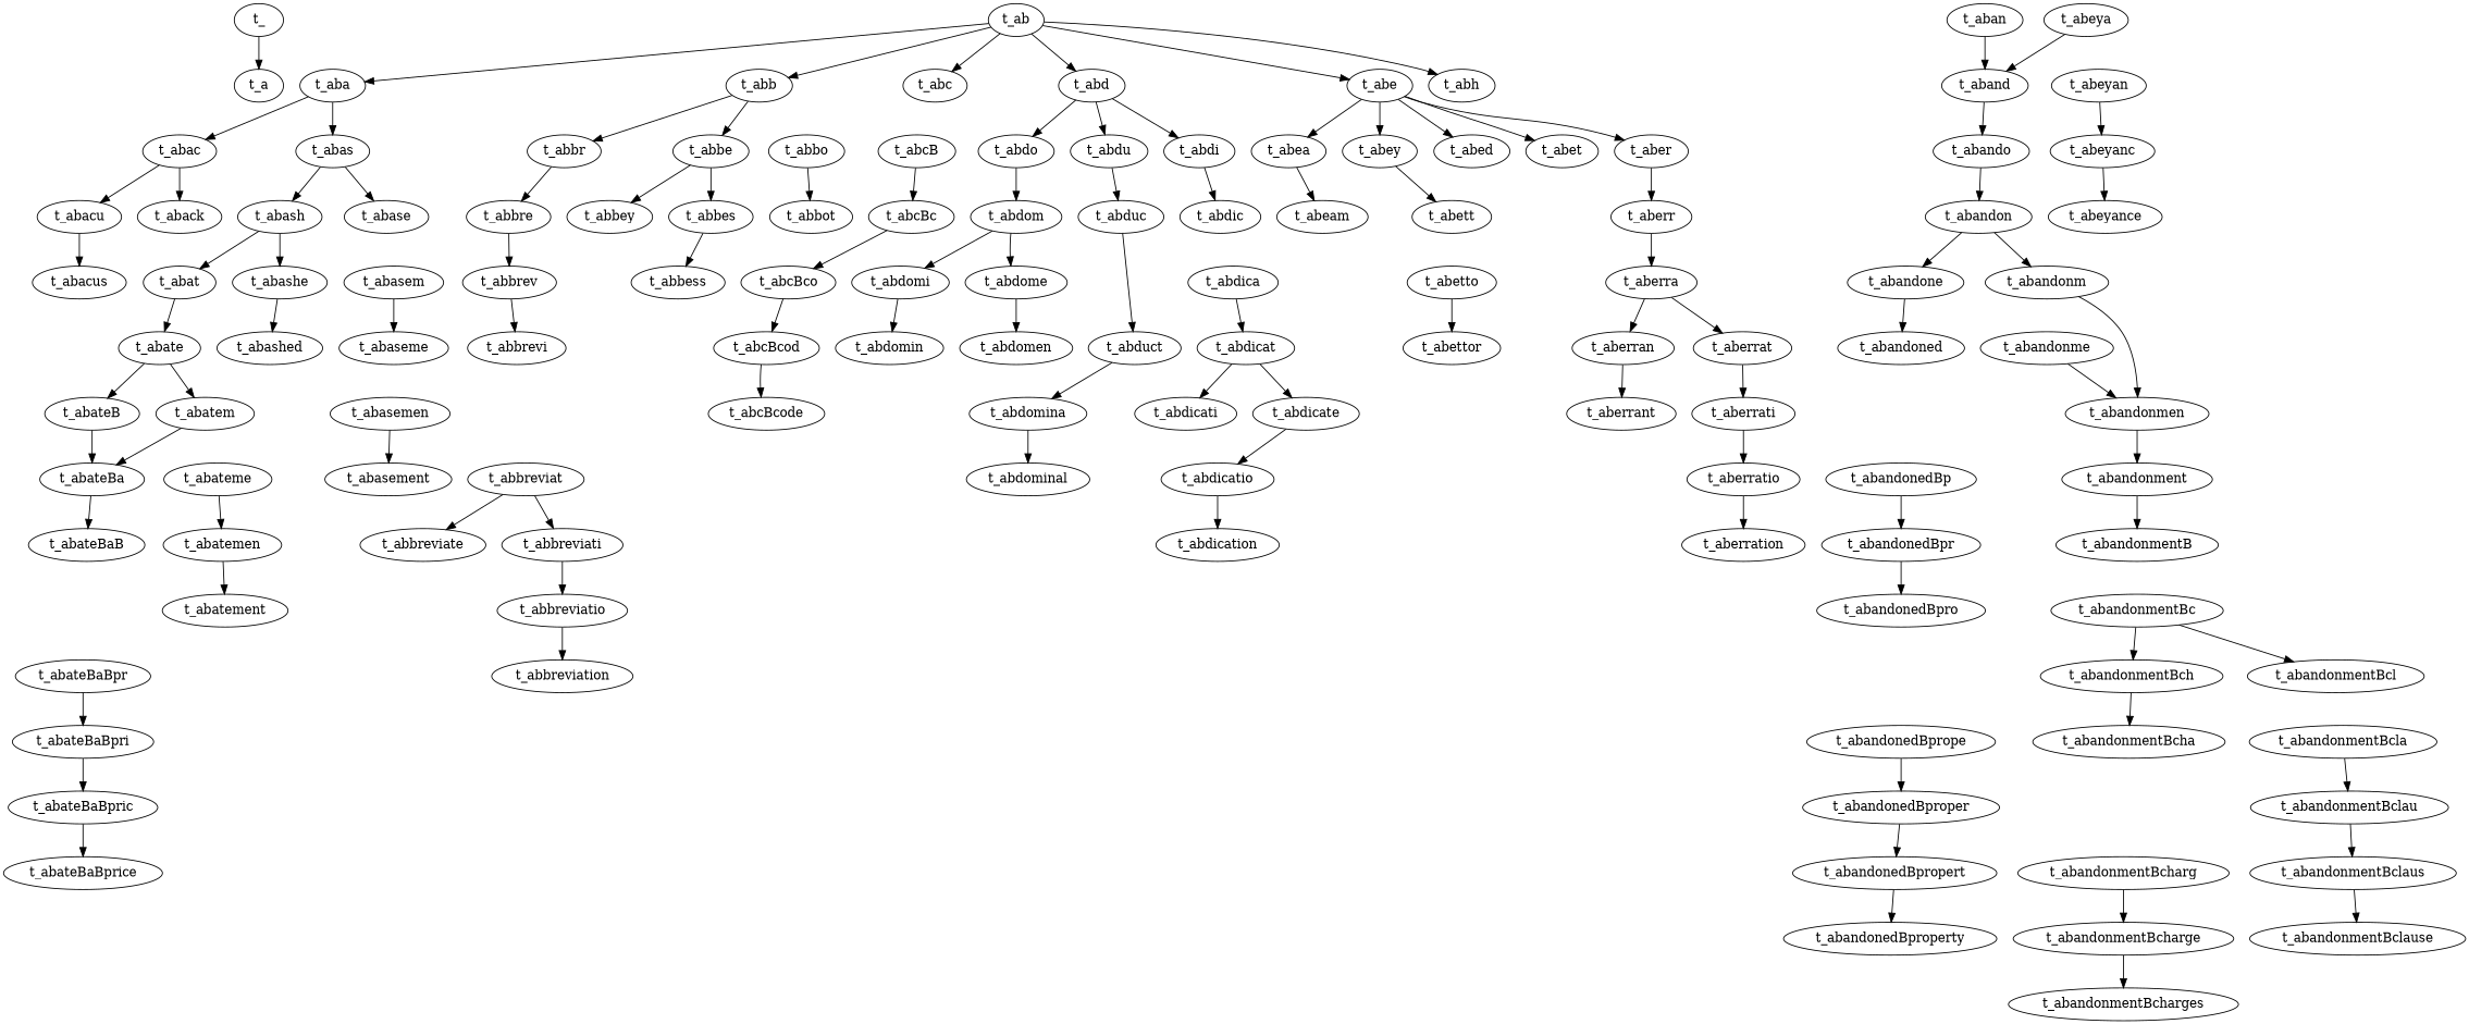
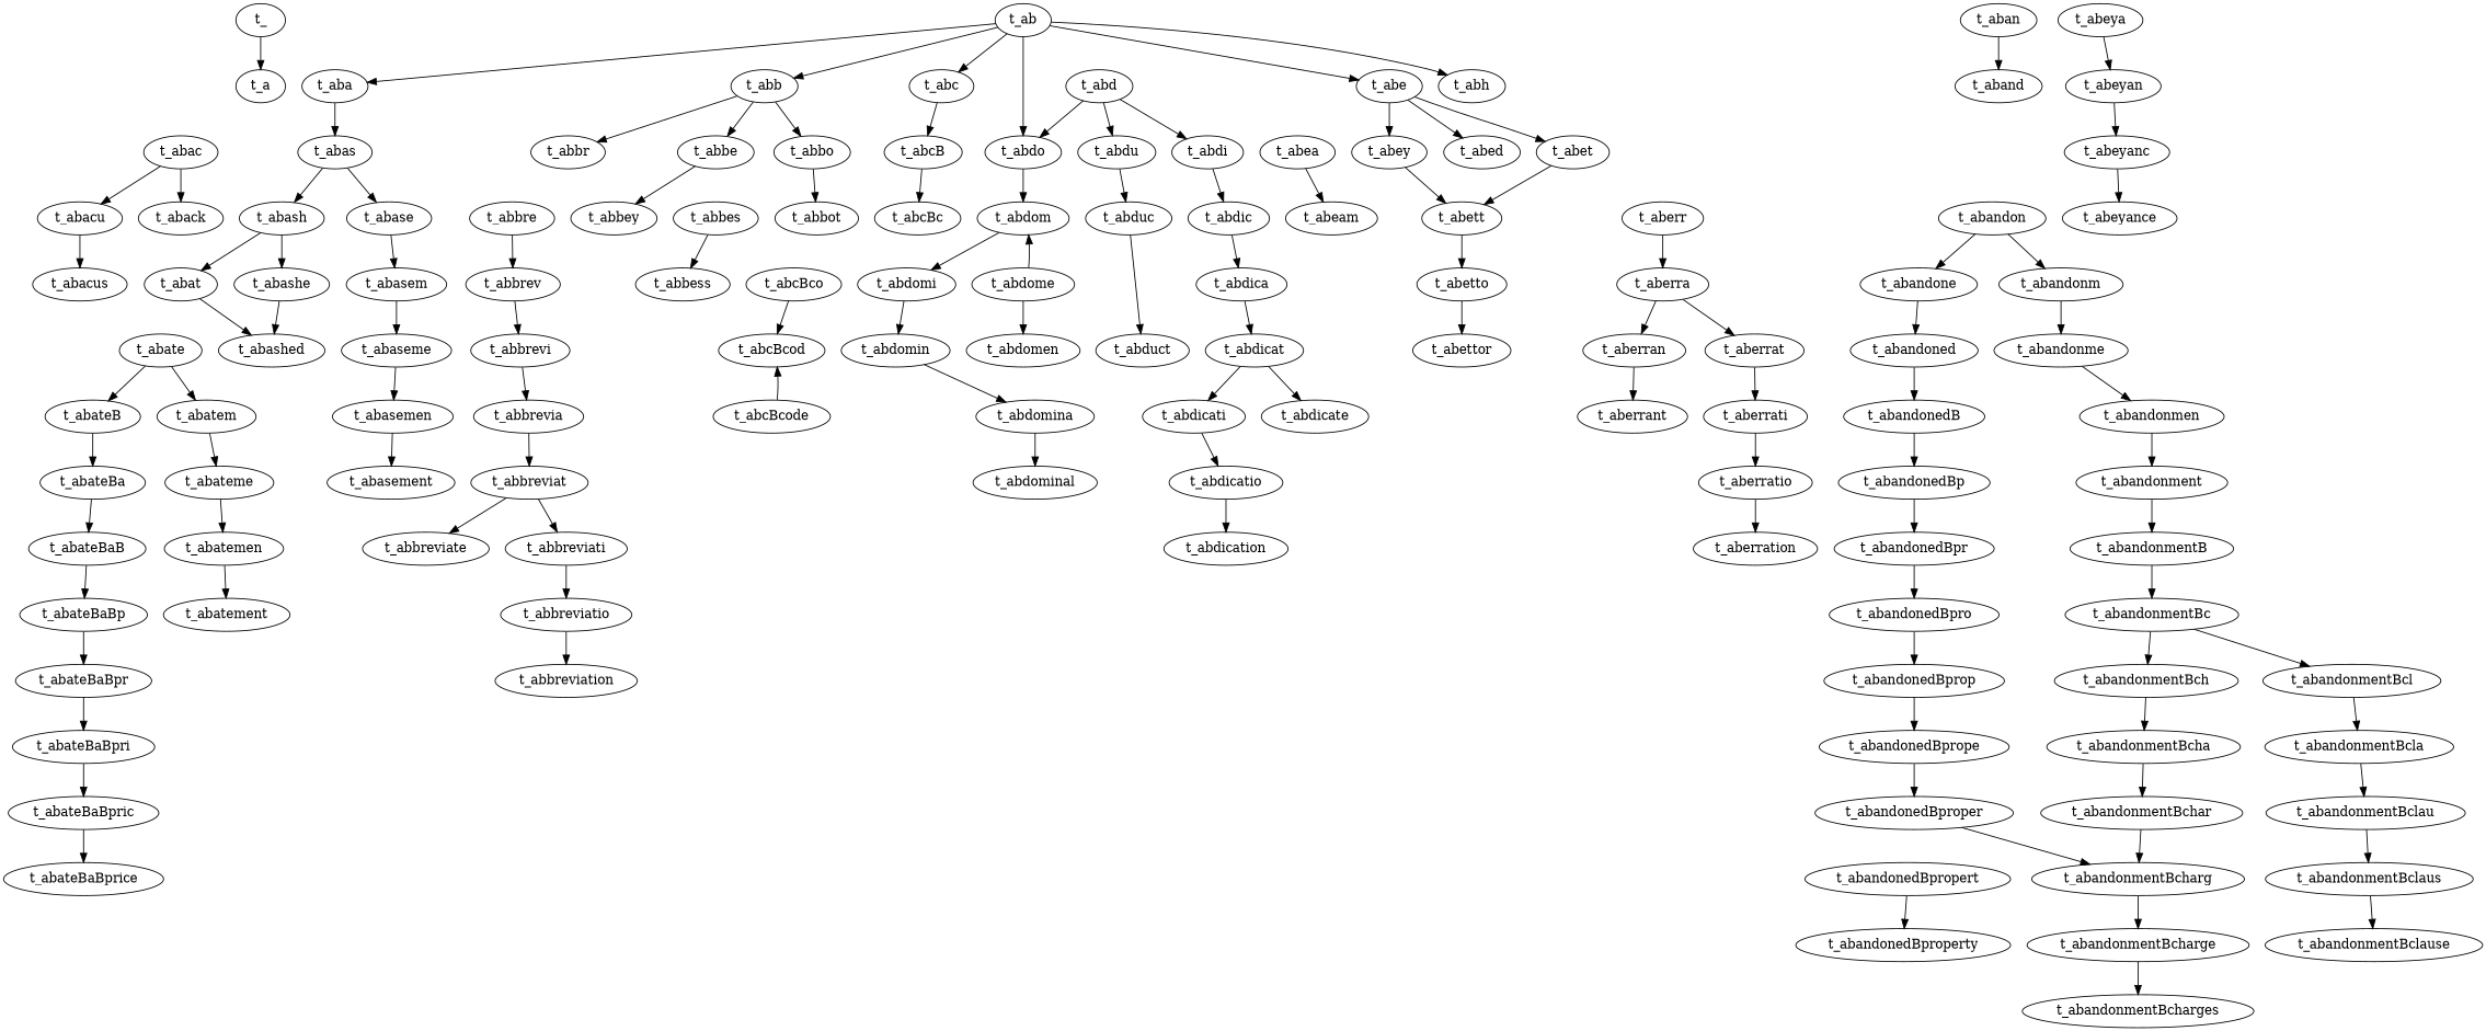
  digraph {
    t_
    t_a
    t_ab
    t_aba
    t_abb
    t_abc
    t_abd
    t_abe
    t_abh
    t_abac
    t_abas
    t_abbe
    t_abbo
    t_abbr
    t_abcB
    t_abdi
    t_abdo
    t_abdu
    t_abea
    t_abed
-   t_aber
    t_abet
    t_abey
    t_aback
    t_abacu
    t_aban
    t_aband
    t_abase
    t_abash
    t_abat
    t_abate
    t_abacus
-   t_abando
    t_abandon
    t_abandone
    t_abandonm
    t_abandoned
    t_abandonme
+   t_abandonedB
    t_abandonedBp
    t_abandonedBpr
    t_abandonedBpro
+   t_abandonedBprop
    t_abandonedBprope
    t_abandonedBproper
    t_abandonedBpropert
    t_abandonedBproperty
    t_abandonmen
    t_abandonment
    t_abandonmentB
    t_abandonmentBc
    t_abandonmentBch
    t_abandonmentBcl
    t_abandonmentBcha
    t_abandonmentBcla
+   t_abandonmentBchar
    t_abandonmentBcharg
    t_abandonmentBcharge
    t_abandonmentBcharges
    t_abandonmentBclau
    t_abandonmentBclaus
    t_abandonmentBclause
    t_abasem
    t_abashe
    t_abaseme
    t_abasemen
    t_abasement
    t_abashed
    t_abatem
    t_abateB
    t_abateme
    t_abateBa
    t_abatemen
    t_abatement
    t_abateBaB
+   t_abateBaBp
    t_abateBaBpr
    t_abateBaBpri
    t_abateBaBpric
    t_abateBaBprice
    t_abbes
    t_abbey
    t_abbot
    t_abbre
    t_abbess
    t_abbrev
    t_abbrevi
+   t_abbrevia
    t_abbreviat
    t_abbreviate
    t_abbreviati
    t_abbreviatio
    t_abbreviation
    t_abcBc
    t_abcBco
    t_abcBcod
    t_abcBcode
    t_abdic
    t_abdom
    t_abduc
    t_abdica
    t_abdicat
    t_abdicate
    t_abdicati
    t_abdicatio
    t_abdication
    t_abdome
    t_abdomi
    t_abdomen
    t_abdomin
    t_abdomina
    t_abdominal
    t_abduct
    t_abeam
    t_aberr
    t_abett
    t_aberra
    t_aberran
    t_aberrat
    t_aberrant
    t_aberrati
    t_aberratio
    t_aberration
    t_abetto
    t_abettor
    t_abeya
    t_abeyan
    t_abeyanc
    t_abeyance
    t_ -> t_a
    t_ab -> t_aba
    t_ab -> t_abb
    t_ab -> t_abc
-   t_ab -> t_abd
+   t_ab -> t_abdo
    t_ab -> t_abe
    t_ab -> t_abh
-   t_aba -> t_abac
    t_aba -> t_abas
    t_abb -> t_abbe
+   t_abb -> t_abbo
    t_abb -> t_abbr
+   t_abc -> t_abcB
    t_abd -> t_abdi
    t_abd -> t_abdo
    t_abd -> t_abdu
-   t_abe -> t_abea
    t_abe -> t_abed
-   t_abe -> t_aber
    t_abe -> t_abet
    t_abe -> t_abey
    t_abac -> t_aback
    t_abac -> t_abacu
    t_abas -> t_abase
    t_abas -> t_abash
-   t_abbe -> t_abbes
    t_abbe -> t_abbey
    t_abbo -> t_abbot
-   t_abbr -> t_abbre
    t_abcB -> t_abcBc
    t_abdi -> t_abdic
    t_abdo -> t_abdom
    t_abdu -> t_abduc
    t_abea -> t_abeam
-   t_aber -> t_aberr
+   t_abet -> t_abett
    t_abey -> t_abett
    t_abacu -> t_abacus
    t_aban -> t_aband
-   t_aband -> t_abando
+   t_abase -> t_abasem
    t_abash -> t_abat
    t_abash -> t_abashe
-   t_abat -> t_abate
+   t_abat -> t_abashed
    t_abate -> t_abatem
    t_abate -> t_abateB
-   t_abando -> t_abandon
    t_abandon -> t_abandone
    t_abandon -> t_abandonm
    t_abandone -> t_abandoned
-   t_abandonm -> t_abandonmen
+   t_abandonm -> t_abandonme
+   t_abandoned -> t_abandonedB
    t_abandonme -> t_abandonmen
+   t_abandonedB -> t_abandonedBp
    t_abandonedBp -> t_abandonedBpr
    t_abandonedBpr -> t_abandonedBpro
+   t_abandonedBpro -> t_abandonedBprop
+   t_abandonedBprop -> t_abandonedBprope
    t_abandonedBprope -> t_abandonedBproper
-   t_abandonedBproper -> t_abandonedBpropert
+   t_abandonedBproper -> t_abandonmentBcharg
    t_abandonedBpropert -> t_abandonedBproperty
    t_abandonmen -> t_abandonment
    t_abandonment -> t_abandonmentB
+   t_abandonmentB -> t_abandonmentBc
    t_abandonmentBc -> t_abandonmentBch
    t_abandonmentBc -> t_abandonmentBcl
    t_abandonmentBch -> t_abandonmentBcha
+   t_abandonmentBcl -> t_abandonmentBcla
+   t_abandonmentBcha -> t_abandonmentBchar
    t_abandonmentBcla -> t_abandonmentBclau
+   t_abandonmentBchar -> t_abandonmentBcharg
    t_abandonmentBcharg -> t_abandonmentBcharge
    t_abandonmentBcharge -> t_abandonmentBcharges
    t_abandonmentBclau -> t_abandonmentBclaus
    t_abandonmentBclaus -> t_abandonmentBclause
    t_abasem -> t_abaseme
    t_abashe -> t_abashed
+   t_abaseme -> t_abasemen
    t_abasemen -> t_abasement
-   t_abatem -> t_abateBa
+   t_abatem -> t_abateme
    t_abateB -> t_abateBa
    t_abateme -> t_abatemen
    t_abateBa -> t_abateBaB
    t_abatemen -> t_abatement
+   t_abateBaB -> t_abateBaBp
+   t_abateBaBp -> t_abateBaBpr
    t_abateBaBpr -> t_abateBaBpri
    t_abateBaBpri -> t_abateBaBpric
    t_abateBaBpric -> t_abateBaBprice
    t_abbes -> t_abbess
    t_abbre -> t_abbrev
    t_abbrev -> t_abbrevi
+   t_abbrevi -> t_abbrevia
+   t_abbrevia -> t_abbreviat
    t_abbreviat -> t_abbreviate
    t_abbreviat -> t_abbreviati
    t_abbreviati -> t_abbreviatio
    t_abbreviatio -> t_abbreviation
-   t_abcBc -> t_abcBco
    t_abcBco -> t_abcBcod
-   t_abcBcod -> t_abcBcode
-   t_abdom -> t_abdome
+   t_abcBcode -> t_abcBcod
+   t_abdic -> t_abdica
+   t_abdome -> t_abdom
    t_abdom -> t_abdomi
    t_abduc -> t_abduct
    t_abdica -> t_abdicat
    t_abdicat -> t_abdicate
    t_abdicat -> t_abdicati
-   t_abdicate -> t_abdicatio
+   t_abdicati -> t_abdicatio
    t_abdicatio -> t_abdication
    t_abdome -> t_abdomen
    t_abdomi -> t_abdomin
-   t_abduct -> t_abdomina
+   t_abdomin -> t_abdomina
    t_abdomina -> t_abdominal
    t_aberr -> t_aberra
+   t_abett -> t_abetto
    t_aberra -> t_aberran
    t_aberra -> t_aberrat
    t_aberran -> t_aberrant
    t_aberrat -> t_aberrati
    t_aberrati -> t_aberratio
    t_aberratio -> t_aberration
    t_abetto -> t_abettor
-   t_abeya -> t_aband
+   t_abeya -> t_abeyan
    t_abeyan -> t_abeyanc
    t_abeyanc -> t_abeyance
  }
